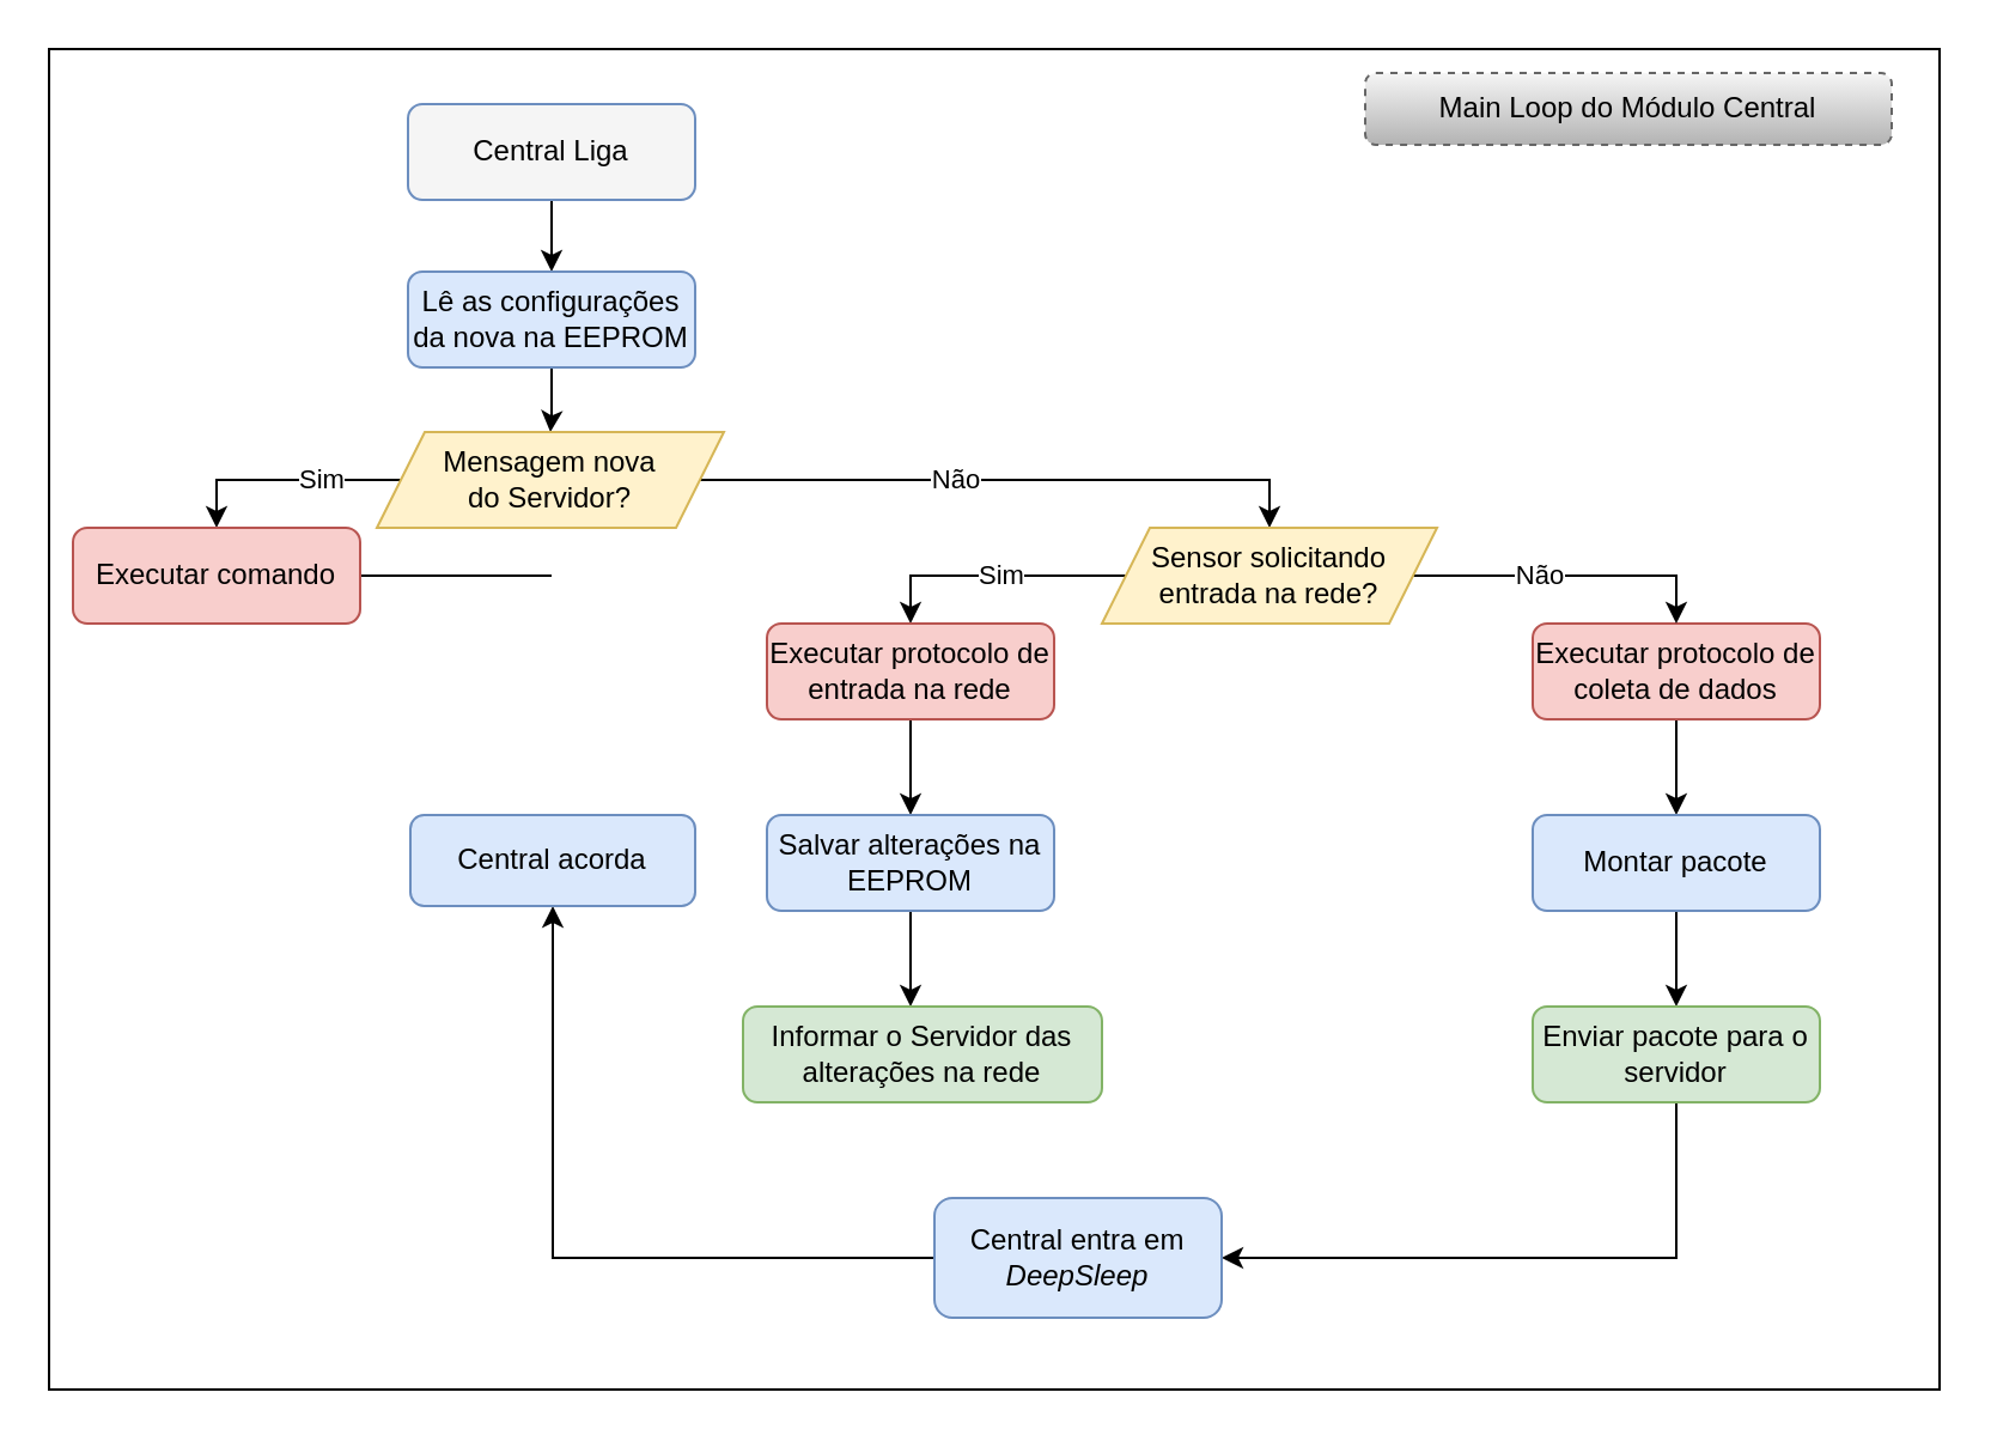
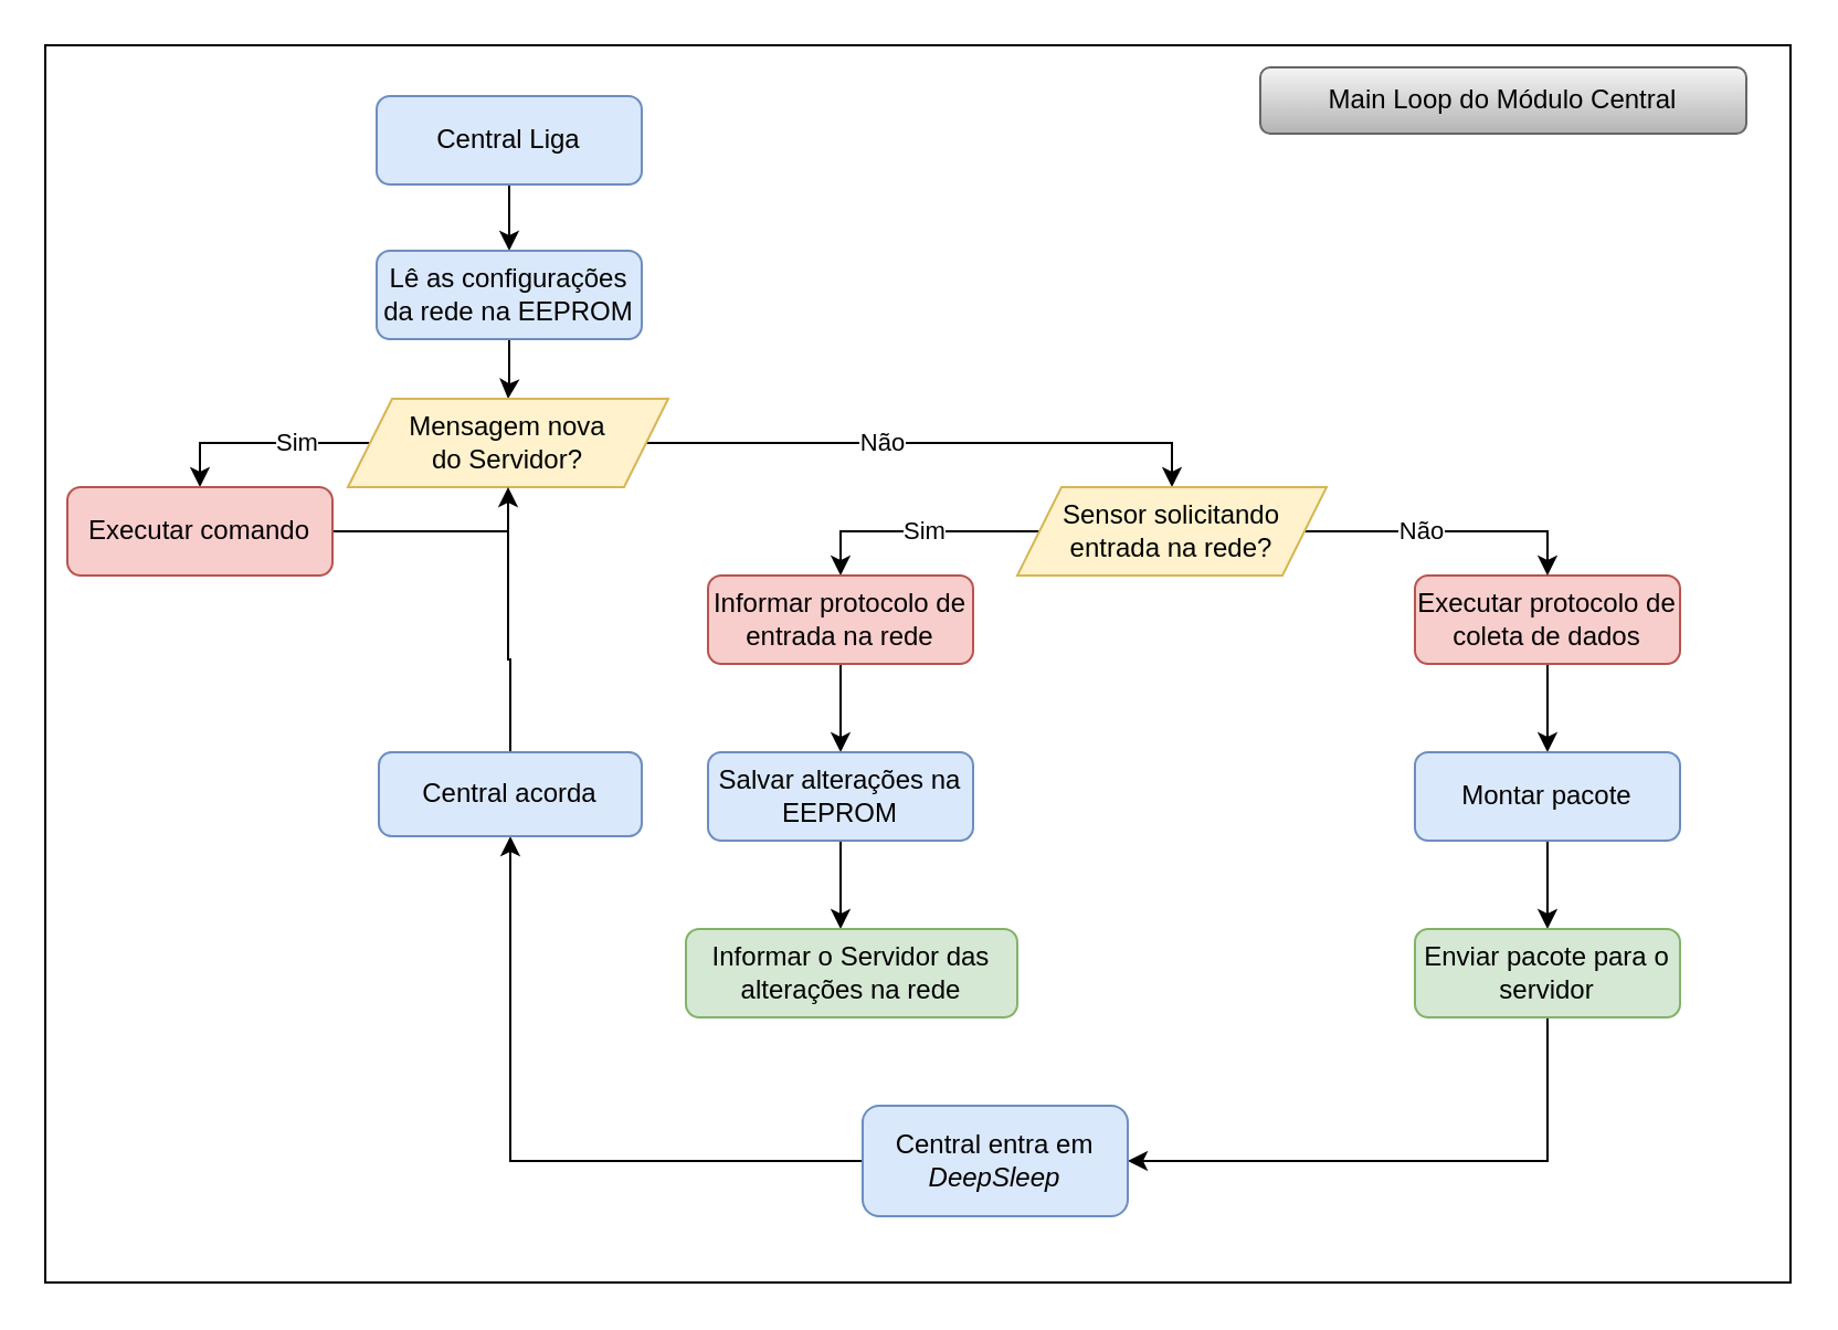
  <mxCell id="0" />
  <mxCell id="1" parent="0" />
  <mxCell id="2" value="" style="rounded=0;whiteSpace=wrap;html=1;" vertex="1" parent="1"><mxGeometry x="20" width="790" height="560" as="geometry" y="20" /></mxCell>
  <mxCell id="3" style="edgeStyle=orthogonalEdgeStyle;rounded=0;orthogonalLoop=1;jettySize=auto;html=1;exitX=0.5;exitY=1;exitDx=0;exitDy=0;entryX=0.5;entryY=0;entryDx=0;entryDy=0;" parent="1" source="4" target="6" edge="1"><mxGeometry relative="1" as="geometry" /></mxCell>
- <mxCell id="4" value="&lt;div&gt;Central Liga&lt;/div&gt;" style="rounded=1;whiteSpace=wrap;html=1;fontSize=12;glass=0;strokeWidth=1;shadow=0;fillColor=#f5f5f5;strokeColor=#6c8ebf;" parent="1" vertex="1"><mxGeometry x="170" y="43" width="120" height="40" as="geometry" /></mxCell>
+ <mxCell id="4" value="&lt;div&gt;Central Liga&lt;/div&gt;" style="rounded=1;whiteSpace=wrap;html=1;fontSize=12;glass=0;strokeWidth=1;shadow=0;fillColor=#dae8fc;strokeColor=#6c8ebf;" parent="1" vertex="1"><mxGeometry x="170" y="43" width="120" height="40" as="geometry" /></mxCell>
  <mxCell id="5" style="edgeStyle=orthogonalEdgeStyle;rounded=0;orthogonalLoop=1;jettySize=auto;html=1;entryX=0.5;entryY=0;entryDx=0;entryDy=0;" parent="1" source="6" target="9" edge="1"><mxGeometry relative="1" as="geometry" /></mxCell>
- <mxCell id="6" value="Lê as configurações da nova na EEPROM" style="rounded=1;whiteSpace=wrap;html=1;fontSize=12;glass=0;strokeWidth=1;shadow=0;fillColor=#dae8fc;strokeColor=#6c8ebf;" parent="1" vertex="1"><mxGeometry x="170" y="113" width="120" height="40" as="geometry" /></mxCell>
+ <mxCell id="6" value="Lê as configurações da rede na EEPROM" style="rounded=1;whiteSpace=wrap;html=1;fontSize=12;glass=0;strokeWidth=1;shadow=0;fillColor=#dae8fc;strokeColor=#6c8ebf;" parent="1" vertex="1"><mxGeometry x="170" y="113" width="120" height="40" as="geometry" /></mxCell>
  <mxCell id="7" value="Sim" style="edgeStyle=orthogonalEdgeStyle;rounded=0;orthogonalLoop=1;jettySize=auto;html=1;entryX=0.5;entryY=0;entryDx=0;entryDy=0;exitX=0;exitY=0.5;exitDx=0;exitDy=0;" parent="1" source="9" target="11" edge="1"><mxGeometry x="-0.31" relative="1" as="geometry"><mxPoint x="90" y="251" as="targetPoint" /><mxPoint x="170" y="206" as="sourcePoint" /><mxPoint as="offset" /></mxGeometry></mxCell>
  <mxCell id="8" value="Não" style="edgeStyle=orthogonalEdgeStyle;rounded=0;orthogonalLoop=1;jettySize=auto;html=1;exitX=1;exitY=0.5;exitDx=0;exitDy=0;entryX=0.5;entryY=0;entryDx=0;entryDy=0;" parent="1" target="18" edge="1"><mxGeometry x="-0.113" relative="1" as="geometry"><mxPoint x="284" y="205" as="sourcePoint" /><mxPoint x="419" y="220" as="targetPoint" /><Array as="points"><mxPoint x="284" y="200" /><mxPoint x="530" y="200" /></Array><mxPoint as="offset" /></mxGeometry></mxCell>
  <mxCell id="9" value="&lt;div&gt;Mensagem nova &lt;br&gt;&lt;/div&gt;&lt;div&gt;do Servidor?&lt;/div&gt;" style="shape=parallelogram;perimeter=parallelogramPerimeter;whiteSpace=wrap;html=1;fixedSize=1;fillColor=#fff2cc;strokeColor=#d6b656;" parent="1" vertex="1"><mxGeometry x="157" y="180" width="145" height="40" as="geometry" /></mxCell>
  <mxCell id="10" style="edgeStyle=orthogonalEdgeStyle;rounded=0;orthogonalLoop=1;jettySize=auto;html=1;exitX=1;exitY=0.5;exitDx=0;exitDy=0;endArrow=none;endFill=0;" edge="1" parent="1" source="11"><mxGeometry relative="1" as="geometry"><mxPoint x="230" y="239.947" as="targetPoint" /></mxGeometry></mxCell>
  <mxCell id="11" value="Executar comando" style="rounded=1;whiteSpace=wrap;html=1;fontSize=12;glass=0;strokeWidth=1;shadow=0;fillColor=#f8cecc;strokeColor=#b85450;" parent="1" vertex="1"><mxGeometry x="30" y="220" width="120" height="40" as="geometry" /></mxCell>
  <mxCell id="12" style="edgeStyle=orthogonalEdgeStyle;rounded=0;orthogonalLoop=1;jettySize=auto;html=1;exitX=0.5;exitY=1;exitDx=0;exitDy=0;entryX=0.5;entryY=0;entryDx=0;entryDy=0;" parent="1" source="13" target="15" edge="1"><mxGeometry relative="1" as="geometry" /></mxCell>
  <mxCell id="13" value="Executar protocolo de coleta de dados" style="rounded=1;whiteSpace=wrap;html=1;fontSize=12;glass=0;strokeWidth=1;shadow=0;fillColor=#f8cecc;strokeColor=#b85450;" parent="1" vertex="1"><mxGeometry x="640" y="260" width="120" height="40" as="geometry" /></mxCell>
  <mxCell id="14" style="edgeStyle=orthogonalEdgeStyle;rounded=0;orthogonalLoop=1;jettySize=auto;html=1;entryX=0.5;entryY=0;entryDx=0;entryDy=0;" parent="1" source="15" target="20" edge="1"><mxGeometry relative="1" as="geometry" /></mxCell>
  <mxCell id="15" value="Montar pacote" style="rounded=1;whiteSpace=wrap;html=1;fontSize=12;glass=0;strokeWidth=1;shadow=0;fillColor=#dae8fc;strokeColor=#6c8ebf;" parent="1" vertex="1"><mxGeometry x="640" y="340" width="120" height="40" as="geometry" /></mxCell>
  <mxCell id="16" value="Não" style="edgeStyle=orthogonalEdgeStyle;rounded=0;orthogonalLoop=1;jettySize=auto;html=1;exitX=1;exitY=0.5;exitDx=0;exitDy=0;entryX=0.5;entryY=0;entryDx=0;entryDy=0;" parent="1" source="18" target="13" edge="1"><mxGeometry x="-0.184" relative="1" as="geometry"><Array as="points"><mxPoint x="700" y="240" /></Array><mxPoint as="offset" /></mxGeometry></mxCell>
  <mxCell id="17" value="Sim" style="edgeStyle=orthogonalEdgeStyle;rounded=0;orthogonalLoop=1;jettySize=auto;html=1;entryX=0.5;entryY=0;entryDx=0;entryDy=0;exitX=0;exitY=0.5;exitDx=0;exitDy=0;" parent="1" source="18" target="22" edge="1"><mxGeometry x="-0.048" relative="1" as="geometry"><Array as="points"><mxPoint x="380" y="240" /></Array><mxPoint as="offset" /></mxGeometry></mxCell>
  <mxCell id="18" value="Sensor solicitando entrada na rede?" style="shape=parallelogram;perimeter=parallelogramPerimeter;whiteSpace=wrap;html=1;fixedSize=1;fillColor=#fff2cc;strokeColor=#d6b656;" parent="1" vertex="1"><mxGeometry x="460" y="220" width="140" height="40" as="geometry" /></mxCell>
  <mxCell id="19" style="edgeStyle=orthogonalEdgeStyle;rounded=0;orthogonalLoop=1;jettySize=auto;html=1;entryX=1;entryY=0.5;entryDx=0;entryDy=0;" parent="1" source="20" target="27" edge="1"><mxGeometry relative="1" as="geometry"><Array as="points"><mxPoint x="700" y="525" /></Array></mxGeometry></mxCell>
  <mxCell id="20" value="Enviar pacote para o servidor" style="rounded=1;whiteSpace=wrap;html=1;fontSize=12;glass=0;strokeWidth=1;shadow=0;fillColor=#d5e8d4;strokeColor=#82b366;" parent="1" vertex="1"><mxGeometry x="640" y="420" width="120" height="40" as="geometry" /></mxCell>
  <mxCell id="21" style="edgeStyle=orthogonalEdgeStyle;rounded=0;orthogonalLoop=1;jettySize=auto;html=1;entryX=0.5;entryY=0;entryDx=0;entryDy=0;" parent="1" source="22" target="24" edge="1"><mxGeometry relative="1" as="geometry"><mxPoint x="380" y="330" as="targetPoint" /></mxGeometry></mxCell>
- <mxCell id="22" value="Executar protocolo de entrada na rede" style="rounded=1;whiteSpace=wrap;html=1;fontSize=12;glass=0;strokeWidth=1;shadow=0;fillColor=#f8cecc;strokeColor=#b85450;" parent="1" vertex="1"><mxGeometry x="320" y="260" width="120" height="40" as="geometry" /></mxCell>
+ <mxCell id="22" value="Informar protocolo de entrada na rede" style="rounded=1;whiteSpace=wrap;html=1;fontSize=12;glass=0;strokeWidth=1;shadow=0;fillColor=#f8cecc;strokeColor=#b85450;" parent="1" vertex="1"><mxGeometry x="320" y="260" width="120" height="40" as="geometry" /></mxCell>
  <mxCell id="23" style="edgeStyle=orthogonalEdgeStyle;rounded=0;orthogonalLoop=1;jettySize=auto;html=1;" parent="1" source="24" edge="1"><mxGeometry relative="1" as="geometry"><mxPoint x="380" y="420" as="targetPoint" /></mxGeometry></mxCell>
  <mxCell id="24" value="Salvar alterações na EEPROM" style="rounded=1;whiteSpace=wrap;html=1;fontSize=12;glass=0;strokeWidth=1;shadow=0;fillColor=#dae8fc;strokeColor=#6c8ebf;" parent="1" vertex="1"><mxGeometry x="320" y="340" width="120" height="40" as="geometry" /></mxCell>
  <mxCell id="25" value="Informar o Servidor das alterações na rede" style="rounded=1;whiteSpace=wrap;html=1;fontSize=12;glass=0;strokeWidth=1;shadow=0;fillColor=#d5e8d4;strokeColor=#82b366;" parent="1" vertex="1"><mxGeometry x="310" y="420" width="150" height="40" as="geometry" /></mxCell>
  <mxCell id="26" style="edgeStyle=orthogonalEdgeStyle;rounded=0;orthogonalLoop=1;jettySize=auto;html=1;entryX=0.5;entryY=1;entryDx=0;entryDy=0;" parent="1" source="27" target="29" edge="1"><mxGeometry relative="1" as="geometry" /></mxCell>
  <mxCell id="27" value="Central entra em &lt;i&gt;DeepSleep&lt;/i&gt;" style="rounded=1;whiteSpace=wrap;html=1;fontSize=12;glass=0;strokeWidth=1;shadow=0;fillColor=#dae8fc;strokeColor=#6c8ebf;" parent="1" vertex="1"><mxGeometry x="390" y="500" width="120" height="50" as="geometry" /></mxCell>
+ <mxCell id="28" style="edgeStyle=orthogonalEdgeStyle;rounded=0;orthogonalLoop=1;jettySize=auto;html=1;entryX=0.5;entryY=1;entryDx=0;entryDy=0;" edge="1" parent="1" source="29" target="9"><mxGeometry relative="1" as="geometry"><Array as="points"><mxPoint x="230" y="298" /></Array></mxGeometry></mxCell>
  <mxCell id="29" value="Central acorda" style="rounded=1;whiteSpace=wrap;html=1;fontSize=12;glass=0;strokeWidth=1;shadow=0;fillColor=#dae8fc;strokeColor=#6c8ebf;" vertex="1" parent="1"><mxGeometry x="171" y="340" width="119" height="38" as="geometry" /></mxCell>
- <mxCell id="30" value="Main Loop do Módulo Central" style="rounded=1;whiteSpace=wrap;html=1;fillColor=#f5f5f5;gradientColor=#b3b3b3;strokeColor=#666666;dashed=1;" vertex="1" parent="1"><mxGeometry x="570" y="30" width="220" height="30" as="geometry" /></mxCell>
+ <mxCell id="30" value="Main Loop do Módulo Central" style="rounded=1;whiteSpace=wrap;html=1;fillColor=#f5f5f5;gradientColor=#b3b3b3;strokeColor=#666666;" vertex="1" parent="1"><mxGeometry x="570" y="30" width="220" height="30" as="geometry" /></mxCell>
